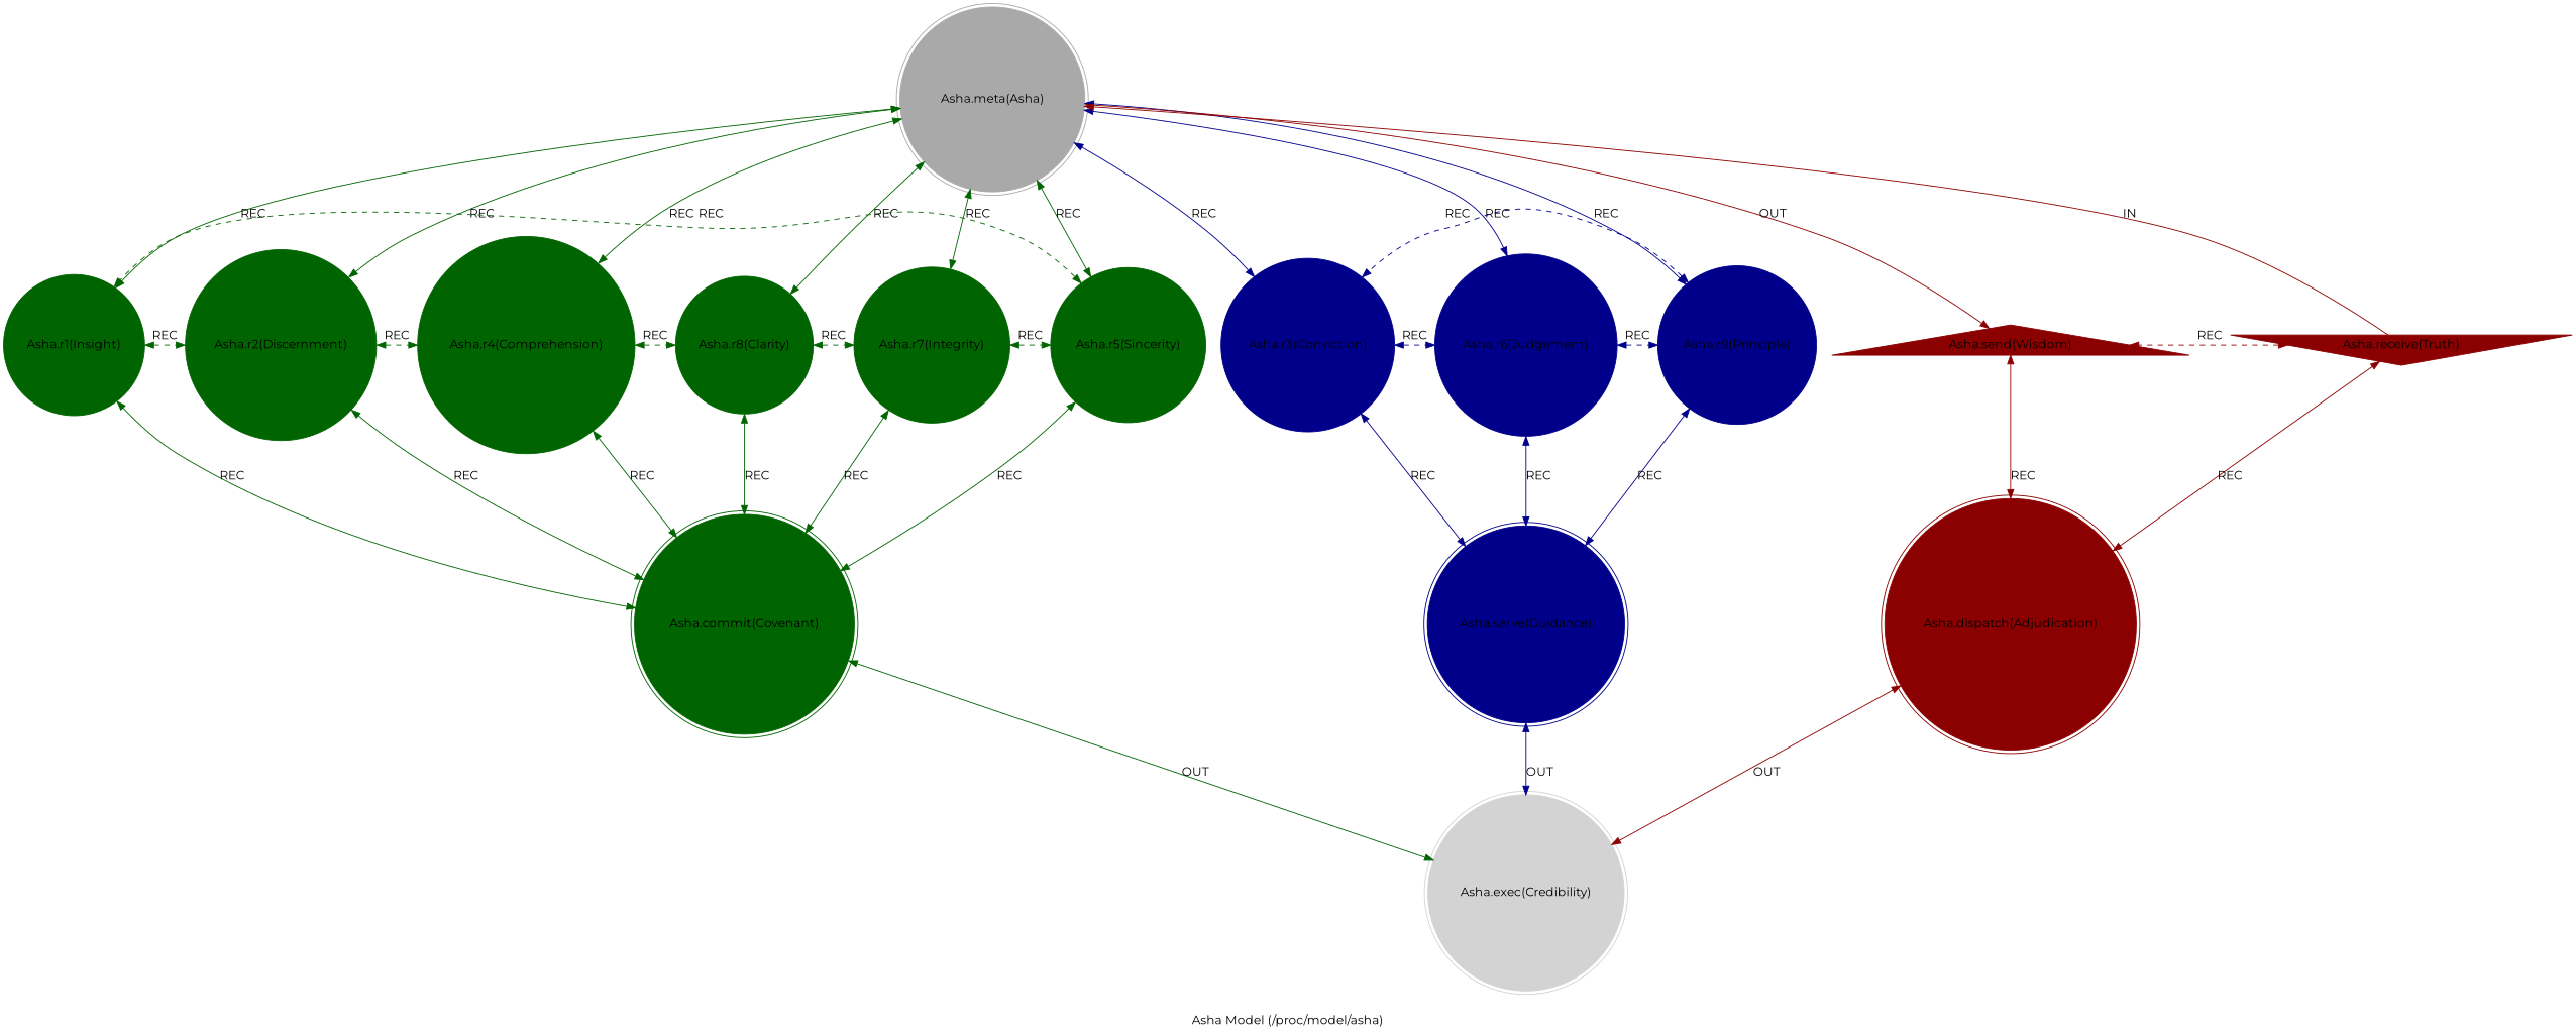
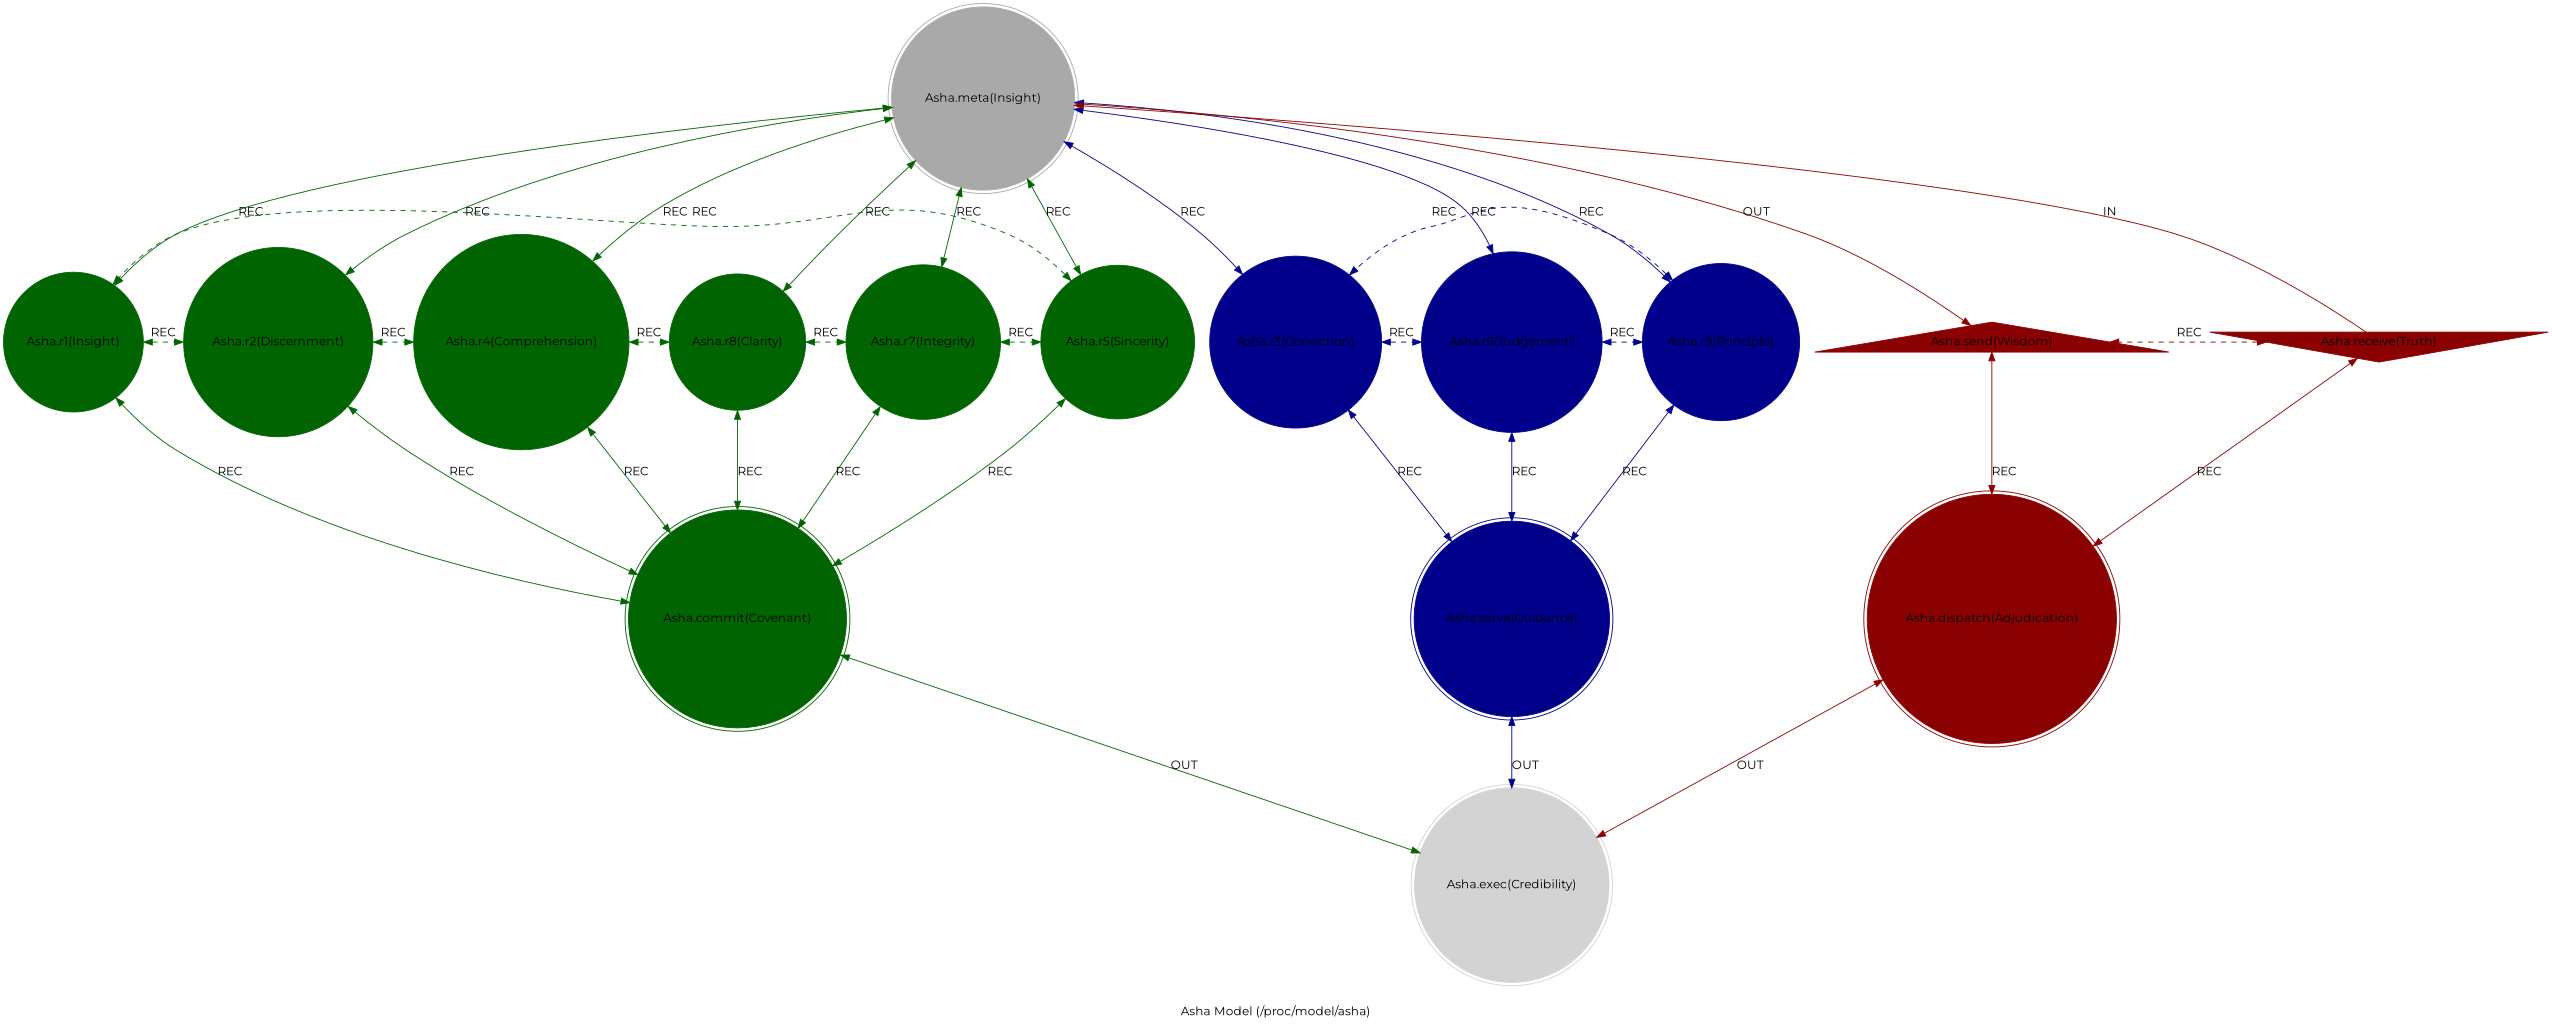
  strict digraph {
    color=lightgray
    label="Asha Model (/proc/model/asha)"
    style=filled
    fontname=Montserrat
    node [color=darkgreen shape=circle style=filled fontname=Montserrat]
    edge [color=darkgreen dir=both fontname=Montserrat]
-   n1 [color=darkgray label="Asha.meta(Asha)" shape=doublecircle]
+   n1 [color=darkgray label="Asha.meta(Insight)" shape=doublecircle]
    n2 [label="Asha.r1(Insight)"]
    n3 [label="Asha.r2(Discernment)"]
    n4 [label="Asha.r4(Comprehension)"]
    n5 [label="Asha.r8(Clarity)"]
    n6 [label="Asha.r7(Integrity)"]
    n7 [label="Asha.r5(Sincerity)"]
    n8 [color=darkblue label="Asha.r3(Conviction)"]
    n9 [color=darkblue label="Asha.r6(Judgement)"]
    n10 [color=darkblue label="Asha.r9(Principle)"]
    n11 [color=darkred label="Asha.send(Wisdom)" shape=triangle]
    n12 [label="Asha.commit(Covenant)" shape=doublecircle]
    n13 [color=darkblue label="Asha.serve(Guidance)" shape=doublecircle]
    n14 [color=darkred label="Asha.receive(Truth)" shape=invtriangle]
    n15 [color=darkred label="Asha.dispatch(Adjudication)" shape=doublecircle]
    n16 [color=lightgray label="Asha.exec(Credibility)" shape=doublecircle]
    n1 -> n2 [label=REC]
    n1 -> n3 [label=REC]
    n1 -> n4 [label=REC]
    n1 -> n5 [label=REC]
    n1 -> n6 [label=REC]
    n1 -> n7 [label=REC]
    n1 -> n8 [color=darkblue label=REC]
    n1 -> n9 [color=darkblue label=REC]
    n1 -> n10 [color=darkblue label=REC]
    n1 -> n11 [color=darkred label=OUT dir=""]
    n2 -> n3 [constraint=false label=REC style=dashed]
    n2 -> n12 [label=REC]
    n3 -> n4 [constraint=false label=REC style=dashed]
    n3 -> n12 [label=REC]
    n4 -> n5 [constraint=false label=REC style=dashed]
    n4 -> n12 [label=REC]
    n5 -> n6 [constraint=false label=REC style=dashed]
    n5 -> n12 [label=REC]
    n6 -> n7 [constraint=false label=REC style=dashed]
    n6 -> n12 [label=REC]
    n7 -> n2 [constraint=false label=REC style=dashed]
    n7 -> n12 [label=REC]
    n8 -> n9 [color=darkblue constraint=false label=REC style=dashed]
    n8 -> n13 [color=darkblue label=REC]
    n9 -> n10 [color=darkblue constraint=false label=REC style=dashed]
    n9 -> n13 [color=darkblue label=REC]
    n10 -> n8 [color=darkblue constraint=false label=REC style=dashed]
    n10 -> n13 [color=darkblue label=REC]
    n11 -> n15 [color=darkred label=REC]
    n12 -> n16 [label=OUT]
    n13 -> n16 [color=darkblue label=OUT]
    n14 -> n1 [color=darkred constraint=false label=IN dir=""]
    n14 -> n11 [color=darkred constraint=false label=REC style=dashed]
    n14 -> n15 [color=darkred label=REC]
    n15 -> n16 [color=darkred label=OUT]
  }
